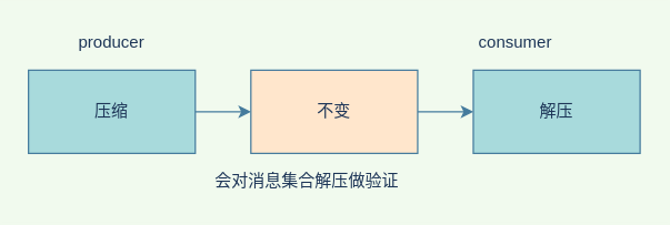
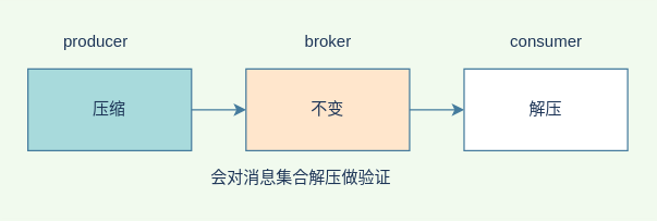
  <mxCell id="0" />
  <mxCell id="1" parent="0" />
  <mxCell id="2" style="edgeStyle=orthogonalEdgeStyle;curved=0;rounded=1;sketch=0;orthogonalLoop=1;jettySize=auto;html=1;fontColor=#1D3557;strokeColor=#457B9D;fillColor=#A8DADC;" edge="1" parent="1" source="3" target="5"><mxGeometry relative="1" as="geometry" /></mxCell>
  <mxCell id="3" value="压缩" style="rounded=0;whiteSpace=wrap;html=1;fillColor=#A8DADC;strokeColor=#457B9D;fontColor=#1D3557;" vertex="1" parent="1"><mxGeometry x="20" y="50" width="120" height="60" as="geometry" /></mxCell>
  <mxCell id="4" style="edgeStyle=orthogonalEdgeStyle;curved=0;rounded=1;sketch=0;orthogonalLoop=1;jettySize=auto;html=1;fontColor=#1D3557;strokeColor=#457B9D;fillColor=#A8DADC;" edge="1" parent="1" source="5" target="6"><mxGeometry relative="1" as="geometry" /></mxCell>
  <mxCell id="5" value="不变" style="rounded=0;whiteSpace=wrap;html=1;fillColor=#ffe6cc;strokeColor=#457B9D;fontColor=#1D3557;" vertex="1" parent="1"><mxGeometry x="180" y="50" width="120" height="60" as="geometry" /></mxCell>
- <mxCell id="6" value="解压" style="rounded=0;whiteSpace=wrap;html=1;fillColor=#A8DADC;strokeColor=#457B9D;fontColor=#1D3557;" vertex="1" parent="1"><mxGeometry x="340" y="50" width="120" height="60" as="geometry" /></mxCell>
- <mxCell id="7" value="producer" style="text;html=1;strokeColor=none;fillColor=none;align=center;verticalAlign=middle;whiteSpace=wrap;rounded=0;sketch=0;fontColor=#1D3557;" vertex="1" parent="1"><mxGeometry x="60" y="20" width="40" height="20" as="geometry" /></mxCell>
- <mxCell id="9" value="consumer" style="text;html=1;align=center;verticalAlign=middle;resizable=0;points=[];autosize=1;strokeColor=none;fontColor=#1D3557;" vertex="1" parent="1"><mxGeometry x="335" y="20" width="70" height="20" as="geometry" /></mxCell>
+ <mxCell id="6" value="解压" style="rounded=0;whiteSpace=wrap;html=1;fillColor=#ffffff;strokeColor=#457B9D;fontColor=#1D3557;" vertex="1" parent="1"><mxGeometry x="340" y="50" width="120" height="60" as="geometry" /></mxCell>
+ <mxCell id="7" value="producer" style="text;html=1;strokeColor=none;fillColor=none;align=center;verticalAlign=middle;whiteSpace=wrap;rounded=0;sketch=0;fontColor=#1D3557;" vertex="1" parent="1"><mxGeometry x="50" y="20" width="40" height="20" as="geometry" /></mxCell>
+ <mxCell id="8" value="broker" style="text;html=1;align=center;verticalAlign=middle;resizable=0;points=[];autosize=1;strokeColor=none;fontColor=#1D3557;" vertex="1" parent="1"><mxGeometry x="215" y="20" width="50" height="20" as="geometry" /></mxCell>
+ <mxCell id="9" value="consumer" style="text;html=1;align=center;verticalAlign=middle;resizable=0;points=[];autosize=1;strokeColor=none;fontColor=#1D3557;" vertex="1" parent="1"><mxGeometry x="365" y="20" width="70" height="20" as="geometry" /></mxCell>
  <mxCell id="10" value="会对消息集合解压做验证" style="text;html=1;align=center;verticalAlign=middle;resizable=0;points=[];autosize=1;strokeColor=none;fontColor=#1D3557;" vertex="1" parent="1"><mxGeometry x="145" y="120" width="150" height="20" as="geometry" /></mxCell>
